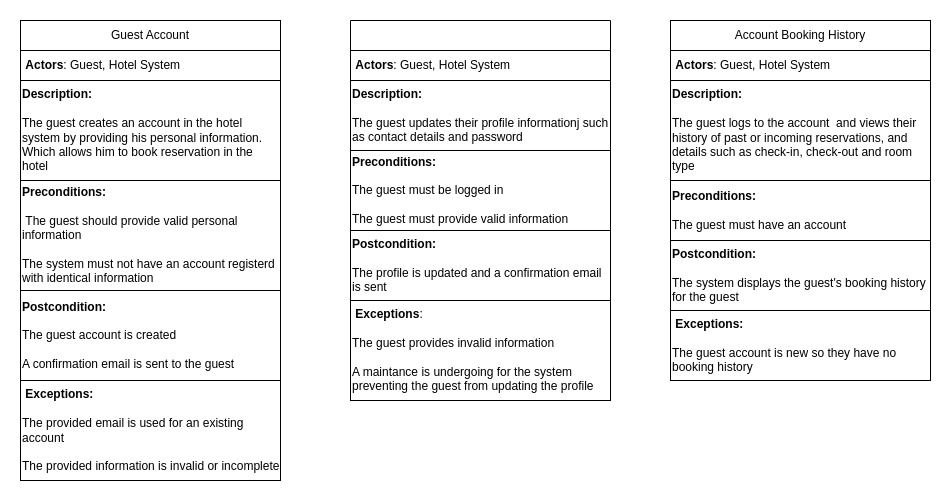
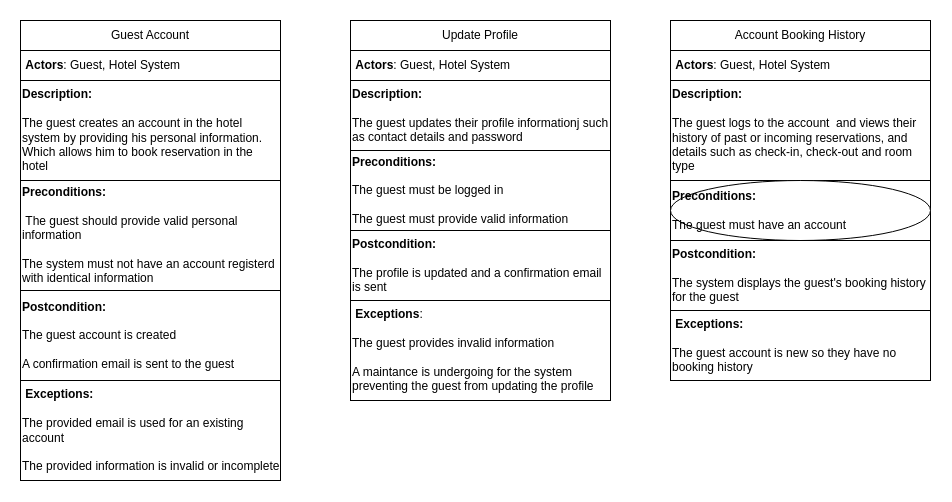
  <mxCell id="0" />
  <mxCell id="1" parent="0" />
  <mxCell id="2" value="" style="swimlane;startSize=0;" vertex="1" parent="1"><mxGeometry x="20" y="20" width="260" height="460" as="geometry" /></mxCell>
  <mxCell id="3" value="Guest Account" style="rounded=0;whiteSpace=wrap;html=1;" vertex="1" parent="2"><mxGeometry width="260" height="30" as="geometry" /></mxCell>
  <mxCell id="4" value="&amp;nbsp;&lt;b&gt;Actors&lt;/b&gt;: Guest, Hotel System" style="rounded=0;whiteSpace=wrap;html=1;align=left;" vertex="1" parent="2"><mxGeometry y="30" width="260" height="30" as="geometry" /></mxCell>
  <mxCell id="5" value="&lt;b&gt;Description:&lt;/b&gt;&lt;div&gt;&lt;br&gt;&lt;/div&gt;&lt;div&gt;The guest creates an account in the hotel system by providing his personal information. Which allows him to book reservation in the hotel&lt;/div&gt;" style="rounded=0;whiteSpace=wrap;html=1;align=left;" vertex="1" parent="2"><mxGeometry y="60" width="260" height="100" as="geometry" /></mxCell>
  <mxCell id="6" value="&lt;b&gt;Preconditions:&amp;nbsp;&lt;/b&gt;&lt;div&gt;&lt;br&gt;&lt;/div&gt;&lt;div&gt;&amp;nbsp;The guest should provide valid personal information&lt;/div&gt;&lt;div&gt;&lt;br&gt;&lt;/div&gt;&lt;div&gt;The system must not have an account registerd with identical information&lt;/div&gt;" style="rounded=0;whiteSpace=wrap;html=1;align=left;" vertex="1" parent="2"><mxGeometry y="160" width="260" height="110" as="geometry" /></mxCell>
  <mxCell id="7" value="&lt;b&gt;Postcondition:&lt;/b&gt;&lt;div&gt;&lt;br&gt;&lt;/div&gt;&lt;div&gt;The guest account is created&lt;/div&gt;&lt;div&gt;&lt;br&gt;&lt;/div&gt;&lt;div&gt;A confirmation email is sent to the guest&lt;/div&gt;" style="rounded=0;whiteSpace=wrap;html=1;align=left;" vertex="1" parent="2"><mxGeometry y="270" width="260" height="90" as="geometry" /></mxCell>
  <mxCell id="8" value="&lt;b&gt;&amp;nbsp;Exceptions:&lt;/b&gt;&lt;div&gt;&lt;br&gt;&lt;/div&gt;&lt;div&gt;The provided email is used for an existing account&lt;/div&gt;&lt;div&gt;&lt;br&gt;&lt;/div&gt;&lt;div&gt;The provided information is invalid or incomplete&lt;/div&gt;" style="rounded=0;whiteSpace=wrap;html=1;align=left;" vertex="1" parent="2"><mxGeometry y="360" width="260" height="100" as="geometry" /></mxCell>
  <mxCell id="9" value="" style="swimlane;startSize=0;" vertex="1" parent="1"><mxGeometry x="350" y="20" width="260" height="380" as="geometry" /></mxCell>
+ <mxCell id="10" value="Update Profile" style="rounded=0;whiteSpace=wrap;html=1;" vertex="1" parent="9"><mxGeometry width="260" height="30" as="geometry" /></mxCell>
  <mxCell id="11" value="&amp;nbsp;&lt;b&gt;Actors&lt;/b&gt;: Guest, Hotel System" style="rounded=0;whiteSpace=wrap;html=1;align=left;" vertex="1" parent="9"><mxGeometry y="30" width="260" height="30" as="geometry" /></mxCell>
  <mxCell id="12" value="&lt;b&gt;Description:&lt;/b&gt;&lt;div&gt;&lt;br&gt;&lt;/div&gt;&lt;div&gt;The guest updates their profile informationj such as contact details and password&lt;/div&gt;" style="rounded=0;whiteSpace=wrap;html=1;align=left;" vertex="1" parent="9"><mxGeometry y="60" width="260" height="70" as="geometry" /></mxCell>
  <mxCell id="13" value="&lt;b&gt;Preconditions:&amp;nbsp;&lt;/b&gt;&lt;div&gt;&lt;br&gt;&lt;/div&gt;&lt;div&gt;The guest must be logged in&amp;nbsp;&lt;/div&gt;&lt;div&gt;&lt;br&gt;&lt;/div&gt;&lt;div&gt;The guest must provide valid information&lt;/div&gt;" style="rounded=0;whiteSpace=wrap;html=1;align=left;" vertex="1" parent="9"><mxGeometry y="130" width="260" height="80" as="geometry" /></mxCell>
  <mxCell id="14" value="&lt;div&gt;&lt;b&gt;&lt;br&gt;&lt;/b&gt;&lt;/div&gt;&lt;b&gt;&lt;div&gt;&lt;b&gt;&lt;br&gt;&lt;/b&gt;&lt;/div&gt;Postcondition:&lt;/b&gt;&lt;div&gt;&lt;br&gt;&lt;/div&gt;&lt;div&gt;The profile is updated and a confirmation email is sent&lt;/div&gt;&lt;div&gt;&lt;br&gt;&lt;/div&gt;&lt;div&gt;&lt;br&gt;&lt;/div&gt;" style="rounded=0;whiteSpace=wrap;html=1;align=left;" vertex="1" parent="9"><mxGeometry y="210" width="260" height="70" as="geometry" /></mxCell>
  <mxCell id="15" value="&amp;nbsp;&lt;b&gt;Exceptions&lt;/b&gt;:&lt;div&gt;&lt;br&gt;&lt;/div&gt;&lt;div&gt;The guest provides invalid information&lt;/div&gt;&lt;div&gt;&lt;br&gt;&lt;/div&gt;&lt;div&gt;A maintance is undergoing for the system preventing the guest from updating the profile&lt;/div&gt;" style="rounded=0;whiteSpace=wrap;html=1;align=left;" vertex="1" parent="9"><mxGeometry y="280" width="260" height="100" as="geometry" /></mxCell>
  <mxCell id="16" value="" style="swimlane;startSize=0;" vertex="1" parent="1"><mxGeometry x="670" y="20" width="260" height="360" as="geometry" /></mxCell>
  <mxCell id="17" value="Account Booking History" style="rounded=0;whiteSpace=wrap;html=1;" vertex="1" parent="16"><mxGeometry width="260" height="30" as="geometry" /></mxCell>
  <mxCell id="18" value="&amp;nbsp;&lt;b&gt;Actors&lt;/b&gt;: Guest, Hotel System" style="rounded=0;whiteSpace=wrap;html=1;align=left;" vertex="1" parent="16"><mxGeometry y="30" width="260" height="30" as="geometry" /></mxCell>
  <mxCell id="19" value="&lt;b&gt;Description:&lt;/b&gt;&lt;div&gt;&lt;br&gt;&lt;/div&gt;&lt;div&gt;The guest logs to the account&amp;nbsp; and views their history of past or incoming reservations, and details such as check-in, check-out and room type&lt;/div&gt;" style="rounded=0;whiteSpace=wrap;html=1;align=left;" vertex="1" parent="16"><mxGeometry y="60" width="260" height="100" as="geometry" /></mxCell>
- <mxCell id="20" value="&lt;div&gt;&lt;b&gt;&lt;br&gt;&lt;/b&gt;&lt;/div&gt;&lt;b&gt;&lt;div&gt;&lt;b&gt;&lt;br&gt;&lt;/b&gt;&lt;/div&gt;Preconditions:&amp;nbsp;&lt;/b&gt;&lt;div&gt;&lt;br&gt;&lt;/div&gt;&lt;div&gt;The guest must have an account&lt;/div&gt;&lt;div&gt;&lt;br&gt;&lt;/div&gt;&lt;div&gt;&lt;br&gt;&lt;/div&gt;" style="rounded=0;whiteSpace=wrap;html=1;align=left;" vertex="1" parent="16"><mxGeometry y="160" width="260" height="60" as="geometry" /></mxCell>
+ <mxCell id="20" value="&lt;div&gt;&lt;b&gt;&lt;br&gt;&lt;/b&gt;&lt;/div&gt;&lt;b&gt;&lt;div&gt;&lt;b&gt;&lt;br&gt;&lt;/b&gt;&lt;/div&gt;Preconditions:&amp;nbsp;&lt;/b&gt;&lt;div&gt;&lt;br&gt;&lt;/div&gt;&lt;div&gt;The guest must have an account&lt;/div&gt;&lt;div&gt;&lt;br&gt;&lt;/div&gt;&lt;div&gt;&lt;br&gt;&lt;/div&gt;" style="ellipse;whiteSpace=wrap;html=1;align=left;" vertex="1" parent="16"><mxGeometry y="160" width="260" height="60" as="geometry" /></mxCell>
  <mxCell id="21" value="&lt;div&gt;&lt;b&gt;&lt;br&gt;&lt;/b&gt;&lt;/div&gt;&lt;b&gt;&lt;div&gt;&lt;b&gt;&lt;br&gt;&lt;/b&gt;&lt;/div&gt;Postcondition:&lt;/b&gt;&lt;div&gt;&lt;br&gt;&lt;/div&gt;&lt;div&gt;The system displays the guest's booking history for the guest&lt;/div&gt;&lt;div&gt;&lt;br&gt;&lt;/div&gt;&lt;div&gt;&lt;br&gt;&lt;/div&gt;" style="rounded=0;whiteSpace=wrap;html=1;align=left;" vertex="1" parent="16"><mxGeometry y="220" width="260" height="70" as="geometry" /></mxCell>
  <mxCell id="22" value="&lt;b&gt;&amp;nbsp;Exceptions:&lt;/b&gt;&lt;div&gt;&lt;br&gt;&lt;/div&gt;&lt;div&gt;The guest account is new so they have no booking history&lt;/div&gt;" style="rounded=0;whiteSpace=wrap;html=1;align=left;" vertex="1" parent="16"><mxGeometry y="290" width="260" height="70" as="geometry" /></mxCell>
